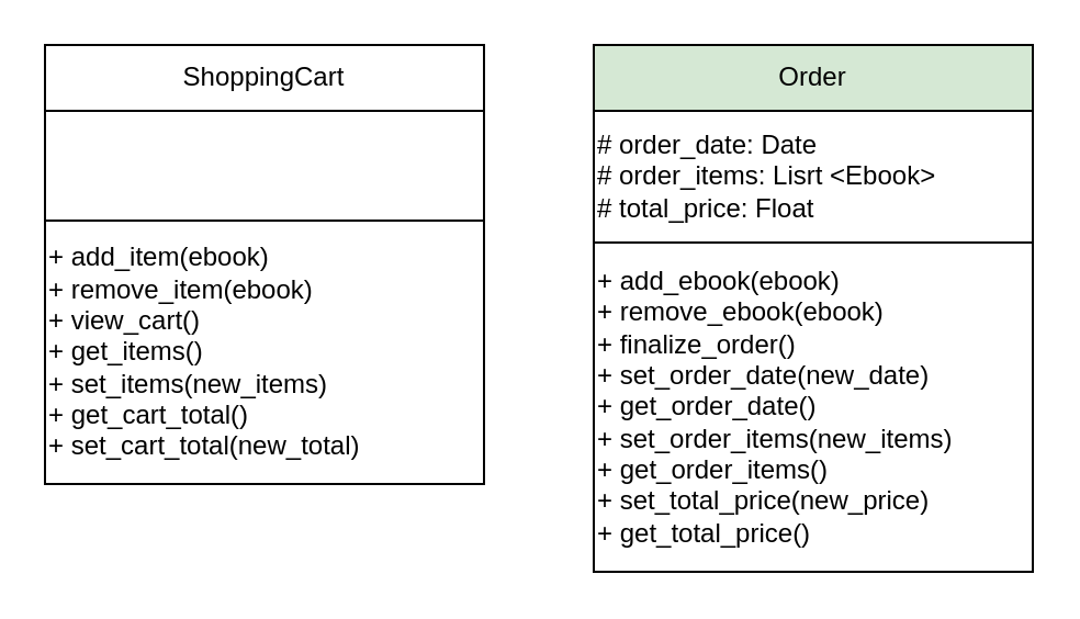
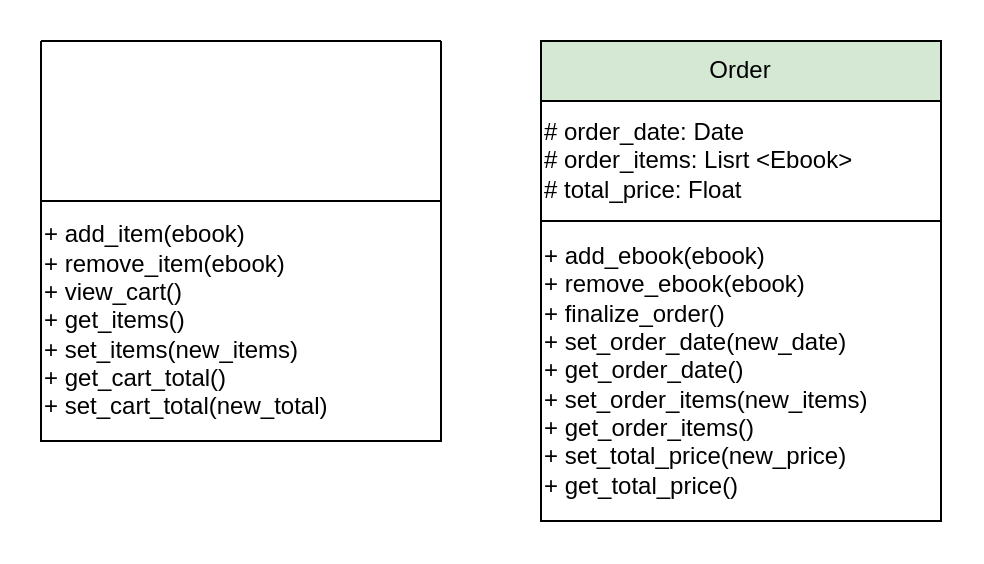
  <mxCell id="0" />
  <mxCell id="1" parent="0" />
  <mxCell id="2" value="" style="swimlane;startSize=0;" vertex="1" parent="1"><mxGeometry x="20" y="20" width="200" height="200" as="geometry" /></mxCell>
- <mxCell id="3" value="ShoppingCart" style="rounded=0;whiteSpace=wrap;html=1;" vertex="1" parent="2"><mxGeometry width="200" height="30" as="geometry" /></mxCell>
  <mxCell id="4" value="&lt;font face=&quot;Helvetica&quot; style=&quot;font-size: 12px;&quot;&gt;+&amp;nbsp;&lt;span style=&quot;&quot; id=&quot;docs-internal-guid-eace1969-7fff-ef68-6cc1-129dc1e255ab&quot;&gt;&lt;span style=&quot;background-color: transparent; font-variant-numeric: normal; font-variant-east-asian: normal; font-variant-alternates: normal; font-variant-position: normal; vertical-align: baseline; white-space-collapse: preserve;&quot;&gt;add_item(ebook)&lt;/span&gt;&lt;/span&gt;&lt;/font&gt;&lt;div style=&quot;&quot;&gt;&lt;font face=&quot;Helvetica&quot; style=&quot;font-size: 12px;&quot;&gt;&lt;span style=&quot;background-color: transparent; font-variant-numeric: normal; font-variant-east-asian: normal; font-variant-alternates: normal; font-variant-position: normal; vertical-align: baseline; white-space-collapse: preserve;&quot;&gt;+ &lt;/span&gt;&lt;span style=&quot;background-color: transparent; white-space-collapse: preserve;&quot;&gt;remove_item(ebook)&lt;/span&gt;&lt;/font&gt;&lt;/div&gt;&lt;div style=&quot;&quot;&gt;&lt;font face=&quot;Helvetica&quot; style=&quot;font-size: 12px;&quot;&gt;&lt;span style=&quot;background-color: transparent; white-space-collapse: preserve;&quot;&gt;+ &lt;/span&gt;&lt;span style=&quot;background-color: transparent; white-space-collapse: preserve;&quot;&gt;view_cart()&lt;/span&gt;&lt;/font&gt;&lt;/div&gt;&lt;div style=&quot;&quot;&gt;&lt;font face=&quot;Helvetica&quot; style=&quot;font-size: 12px;&quot;&gt;&lt;span style=&quot;background-color: transparent; white-space-collapse: preserve;&quot;&gt;+ &lt;/span&gt;&lt;span style=&quot;background-color: transparent; white-space-collapse: preserve;&quot;&gt;get_items()&lt;/span&gt;&lt;/font&gt;&lt;/div&gt;&lt;div style=&quot;&quot;&gt;&lt;font face=&quot;Helvetica&quot; style=&quot;font-size: 12px;&quot;&gt;&lt;span style=&quot;background-color: transparent; white-space-collapse: preserve;&quot;&gt;+ &lt;/span&gt;&lt;span style=&quot;background-color: transparent; white-space-collapse: preserve;&quot;&gt;set_items(new_items)&lt;/span&gt;&lt;/font&gt;&lt;/div&gt;&lt;div style=&quot;&quot;&gt;&lt;font face=&quot;Helvetica&quot; style=&quot;font-size: 12px;&quot;&gt;&lt;span style=&quot;background-color: transparent; white-space-collapse: preserve;&quot;&gt;+ &lt;/span&gt;&lt;span style=&quot;background-color: transparent; white-space-collapse: preserve;&quot;&gt;get_cart_total()&lt;/span&gt;&lt;/font&gt;&lt;/div&gt;&lt;div style=&quot;&quot;&gt;&lt;font face=&quot;Helvetica&quot; style=&quot;font-size: 12px;&quot;&gt;&lt;span style=&quot;background-color: transparent; white-space-collapse: preserve;&quot;&gt;+ &lt;/span&gt;&lt;span style=&quot;background-color: transparent; white-space-collapse: preserve;&quot;&gt;set_cart_total(new_total)&lt;/span&gt;&lt;/font&gt;&lt;/div&gt;" style="rounded=0;whiteSpace=wrap;html=1;align=left;" vertex="1" parent="2"><mxGeometry y="80" width="200" height="120" as="geometry" /></mxCell>
  <mxCell id="5" value="" style="swimlane;startSize=0;" vertex="1" parent="1"><mxGeometry x="270" y="20" width="200" height="240" as="geometry" /></mxCell>
  <mxCell id="6" value="Order" style="rounded=0;whiteSpace=wrap;html=1;fillColor=#d5e8d4;" vertex="1" parent="5"><mxGeometry width="200" height="30" as="geometry" /></mxCell>
  <mxCell id="7" value="# order_date: Date&lt;div&gt;# order_items: Lisrt &amp;lt;Ebook&amp;gt;&lt;/div&gt;&lt;div&gt;# total_price: Float&lt;/div&gt;" style="rounded=0;whiteSpace=wrap;html=1;align=left;" vertex="1" parent="5"><mxGeometry y="30" width="200" height="60" as="geometry" /></mxCell>
  <mxCell id="8" value="&lt;font face=&quot;Helvetica&quot; style=&quot;font-size: 12px;&quot;&gt;+&amp;nbsp;&lt;span style=&quot;&quot; id=&quot;docs-internal-guid-a9d65376-7fff-370a-b3a0-03f3b8193975&quot;&gt;&lt;span style=&quot;background-color: transparent; font-variant-numeric: normal; font-variant-east-asian: normal; font-variant-alternates: normal; font-variant-position: normal; vertical-align: baseline; white-space-collapse: preserve;&quot;&gt;add_ebook(ebook)&lt;/span&gt;&lt;/span&gt;&lt;/font&gt;&lt;div style=&quot;&quot;&gt;&lt;font face=&quot;Helvetica&quot; style=&quot;font-size: 12px;&quot;&gt;&lt;span style=&quot;background-color: transparent; font-variant-numeric: normal; font-variant-east-asian: normal; font-variant-alternates: normal; font-variant-position: normal; vertical-align: baseline; white-space-collapse: preserve;&quot;&gt;+ &lt;/span&gt;&lt;span style=&quot;background-color: transparent; white-space-collapse: preserve;&quot;&gt;remove_ebook(ebook)&lt;/span&gt;&lt;/font&gt;&lt;/div&gt;&lt;div style=&quot;&quot;&gt;&lt;font face=&quot;Helvetica&quot; style=&quot;font-size: 12px;&quot;&gt;&lt;span style=&quot;background-color: transparent; white-space-collapse: preserve;&quot;&gt;+ &lt;/span&gt;&lt;span style=&quot;background-color: transparent; white-space-collapse: preserve;&quot;&gt;finalize_order()&lt;/span&gt;&lt;/font&gt;&lt;/div&gt;&lt;div style=&quot;&quot;&gt;&lt;font face=&quot;Helvetica&quot; style=&quot;font-size: 12px;&quot;&gt;&lt;span style=&quot;background-color: transparent; white-space-collapse: preserve;&quot;&gt;+ &lt;/span&gt;&lt;span style=&quot;background-color: transparent; white-space-collapse: preserve;&quot;&gt;set_order_date(new_date)&lt;/span&gt;&lt;/font&gt;&lt;/div&gt;&lt;div style=&quot;&quot;&gt;&lt;font face=&quot;Helvetica&quot; style=&quot;font-size: 12px;&quot;&gt;&lt;span style=&quot;background-color: transparent; white-space-collapse: preserve;&quot;&gt;+ &lt;/span&gt;&lt;span style=&quot;background-color: transparent; white-space-collapse: preserve;&quot;&gt;get_order_date()&lt;/span&gt;&lt;/font&gt;&lt;/div&gt;&lt;div style=&quot;&quot;&gt;&lt;font face=&quot;Helvetica&quot; style=&quot;font-size: 12px;&quot;&gt;&lt;span style=&quot;background-color: transparent; white-space-collapse: preserve;&quot;&gt;+ &lt;/span&gt;&lt;span style=&quot;background-color: transparent; white-space-collapse: preserve;&quot;&gt;set_order_items(new_items)&lt;/span&gt;&lt;/font&gt;&lt;/div&gt;&lt;div style=&quot;&quot;&gt;&lt;font face=&quot;Helvetica&quot; style=&quot;font-size: 12px;&quot;&gt;&lt;span style=&quot;background-color: transparent; white-space-collapse: preserve;&quot;&gt;+ &lt;/span&gt;&lt;span style=&quot;background-color: transparent; white-space-collapse: preserve;&quot;&gt;get_order_items()&lt;/span&gt;&lt;/font&gt;&lt;/div&gt;&lt;div style=&quot;&quot;&gt;&lt;font face=&quot;Helvetica&quot; style=&quot;font-size: 12px;&quot;&gt;&lt;span style=&quot;background-color: transparent; white-space-collapse: preserve;&quot;&gt;+ &lt;/span&gt;&lt;span style=&quot;background-color: transparent; white-space-collapse: preserve;&quot;&gt;set_total_price(new_price)&lt;/span&gt;&lt;/font&gt;&lt;/div&gt;&lt;div style=&quot;&quot;&gt;&lt;font face=&quot;Helvetica&quot; style=&quot;font-size: 12px;&quot;&gt;&lt;span style=&quot;background-color: transparent; white-space-collapse: preserve;&quot;&gt;+ &lt;/span&gt;&lt;span style=&quot;background-color: transparent; white-space-collapse: preserve;&quot;&gt;get_total_price()&lt;/span&gt;&lt;/font&gt;&lt;/div&gt;" style="rounded=0;whiteSpace=wrap;html=1;align=left;" vertex="1" parent="5"><mxGeometry y="90" width="200" height="150" as="geometry" /></mxCell>
